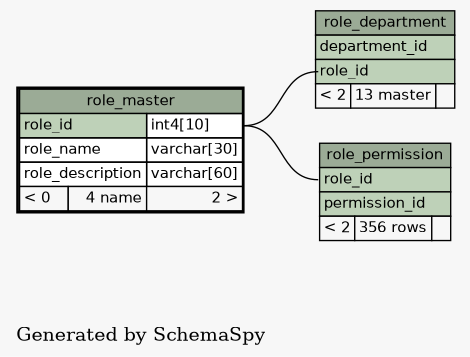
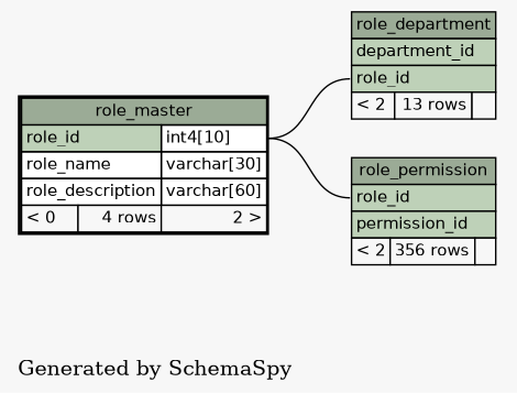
  digraph {
    bgcolor="#f7f7f7"
    label="\nGenerated by SchemaSpy"
    labeljust=l
    rankdir=RL
    node [fontname=Helvetica fontsize=11 shape=plaintext]
    edge [arrowhead=none arrowsize=0.8 arrowtail=crowtee headport="role_id.type:e" tailport="role_id:w"]
-   n1 [label=<     <TABLE BORDER="0" CELLBORDER="1" CELLSPACING="0" BGCOLOR="#ffffff">       <TR><TD PORT="role_department.heading" COLSPAN="3" BGCOLOR="#9bab96" ALIGN="CENTER">role_department</TD></TR>       <TR><TD PORT="department_id" COLSPAN="3" BGCOLOR="#bed1b8" ALIGN="LEFT">department_id</TD></TR>       <TR><TD PORT="role_id" COLSPAN="3" BGCOLOR="#bed1b8" ALIGN="LEFT">role_id</TD></TR>       <TR><TD ALIGN="LEFT" BGCOLOR="#f7f7f7">&lt; 2</TD><TD ALIGN="RIGHT" BGCOLOR="#f7f7f7">13 master</TD><TD ALIGN="RIGHT" BGCOLOR="#f7f7f7">  </TD></TR>     </TABLE>>]
-   n2 [label=<     <TABLE BORDER="2" CELLBORDER="1" CELLSPACING="0" BGCOLOR="#ffffff">       <TR><TD PORT="role_master.heading" COLSPAN="3" BGCOLOR="#9bab96" ALIGN="CENTER">role_master</TD></TR>       <TR><TD PORT="role_id" COLSPAN="2" BGCOLOR="#bed1b8" ALIGN="LEFT">role_id</TD><TD PORT="role_id.type" ALIGN="LEFT">int4[10]</TD></TR>       <TR><TD PORT="role_name" COLSPAN="2" ALIGN="LEFT">role_name</TD><TD PORT="role_name.type" ALIGN="LEFT">varchar[30]</TD></TR>       <TR><TD PORT="role_description" COLSPAN="2" ALIGN="LEFT">role_description</TD><TD PORT="role_description.type" ALIGN="LEFT">varchar[60]</TD></TR>       <TR><TD ALIGN="LEFT" BGCOLOR="#f7f7f7">&lt; 0</TD><TD ALIGN="RIGHT" BGCOLOR="#f7f7f7">4 name</TD><TD ALIGN="RIGHT" BGCOLOR="#f7f7f7">2 &gt;</TD></TR>     </TABLE>>]
+   n1 [label=<     <TABLE BORDER="0" CELLBORDER="1" CELLSPACING="0" BGCOLOR="#ffffff">       <TR><TD PORT="role_department.heading" COLSPAN="3" BGCOLOR="#9bab96" ALIGN="CENTER">role_department</TD></TR>       <TR><TD PORT="department_id" COLSPAN="3" BGCOLOR="#bed1b8" ALIGN="LEFT">department_id</TD></TR>       <TR><TD PORT="role_id" COLSPAN="3" BGCOLOR="#bed1b8" ALIGN="LEFT">role_id</TD></TR>       <TR><TD ALIGN="LEFT" BGCOLOR="#f7f7f7">&lt; 2</TD><TD ALIGN="RIGHT" BGCOLOR="#f7f7f7">13 rows</TD><TD ALIGN="RIGHT" BGCOLOR="#f7f7f7">  </TD></TR>     </TABLE>>]
+   n2 [label=<     <TABLE BORDER="2" CELLBORDER="1" CELLSPACING="0" BGCOLOR="#ffffff">       <TR><TD PORT="role_master.heading" COLSPAN="3" BGCOLOR="#9bab96" ALIGN="CENTER">role_master</TD></TR>       <TR><TD PORT="role_id" COLSPAN="2" BGCOLOR="#bed1b8" ALIGN="LEFT">role_id</TD><TD PORT="role_id.type" ALIGN="LEFT">int4[10]</TD></TR>       <TR><TD PORT="role_name" COLSPAN="2" ALIGN="LEFT">role_name</TD><TD PORT="role_name.type" ALIGN="LEFT">varchar[30]</TD></TR>       <TR><TD PORT="role_description" COLSPAN="2" ALIGN="LEFT">role_description</TD><TD PORT="role_description.type" ALIGN="LEFT">varchar[60]</TD></TR>       <TR><TD ALIGN="LEFT" BGCOLOR="#f7f7f7">&lt; 0</TD><TD ALIGN="RIGHT" BGCOLOR="#f7f7f7">4 rows</TD><TD ALIGN="RIGHT" BGCOLOR="#f7f7f7">2 &gt;</TD></TR>     </TABLE>>]
    n3 [label=<     <TABLE BORDER="0" CELLBORDER="1" CELLSPACING="0" BGCOLOR="#ffffff">       <TR><TD PORT="role_permission.heading" COLSPAN="3" BGCOLOR="#9bab96" ALIGN="CENTER">role_permission</TD></TR>       <TR><TD PORT="role_id" COLSPAN="3" BGCOLOR="#bed1b8" ALIGN="LEFT">role_id</TD></TR>       <TR><TD PORT="permission_id" COLSPAN="3" BGCOLOR="#bed1b8" ALIGN="LEFT">permission_id</TD></TR>       <TR><TD ALIGN="LEFT" BGCOLOR="#f7f7f7">&lt; 2</TD><TD ALIGN="RIGHT" BGCOLOR="#f7f7f7">356 rows</TD><TD ALIGN="RIGHT" BGCOLOR="#f7f7f7">  </TD></TR>     </TABLE>>]
    n1 -> n2
    n3 -> n2
  }
